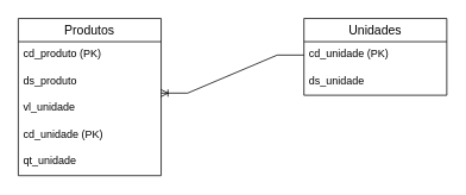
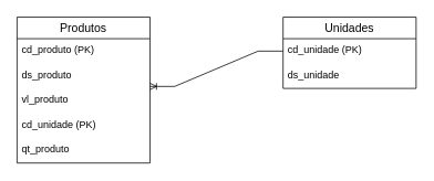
  <mxCell id="0" />
  <mxCell id="1" parent="0" />
  <mxCell id="2" value="Produtos" style="swimlane;fontStyle=0;childLayout=stackLayout;horizontal=1;startSize=26;horizontalStack=0;resizeParent=1;resizeParentMax=0;resizeLast=0;collapsible=1;marginBottom=0;align=center;fontSize=14;" vertex="1" parent="1"><mxGeometry x="20" y="20" width="160" height="176" as="geometry" /></mxCell>
  <mxCell id="3" value="cd_produto (PK)" style="text;strokeColor=none;fillColor=none;spacingLeft=4;spacingRight=4;overflow=hidden;rotatable=0;points=[[0,0.5],[1,0.5]];portConstraint=eastwest;fontSize=12;" vertex="1" parent="2"><mxGeometry y="26" width="160" height="30" as="geometry" /></mxCell>
  <mxCell id="4" value="ds_produto" style="text;strokeColor=none;fillColor=none;spacingLeft=4;spacingRight=4;overflow=hidden;rotatable=0;points=[[0,0.5],[1,0.5]];portConstraint=eastwest;fontSize=12;" vertex="1" parent="2"><mxGeometry y="56" width="160" height="30" as="geometry" /></mxCell>
- <mxCell id="5" value="vl_unidade" style="text;strokeColor=none;fillColor=none;spacingLeft=4;spacingRight=4;overflow=hidden;rotatable=0;points=[[0,0.5],[1,0.5]];portConstraint=eastwest;fontSize=12;" vertex="1" parent="2"><mxGeometry y="86" width="160" height="30" as="geometry" /></mxCell>
+ <mxCell id="5" value="vl_produto" style="text;strokeColor=none;fillColor=none;spacingLeft=4;spacingRight=4;overflow=hidden;rotatable=0;points=[[0,0.5],[1,0.5]];portConstraint=eastwest;fontSize=12;" vertex="1" parent="2"><mxGeometry y="86" width="160" height="30" as="geometry" /></mxCell>
  <mxCell id="6" value="cd_unidade (PK)" style="text;strokeColor=none;fillColor=none;spacingLeft=4;spacingRight=4;overflow=hidden;rotatable=0;points=[[0,0.5],[1,0.5]];portConstraint=eastwest;fontSize=12;" vertex="1" parent="2"><mxGeometry y="116" width="160" height="30" as="geometry" /></mxCell>
- <mxCell id="7" value="qt_unidade" style="text;strokeColor=none;fillColor=none;spacingLeft=4;spacingRight=4;overflow=hidden;rotatable=0;points=[[0,0.5],[1,0.5]];portConstraint=eastwest;fontSize=12;" vertex="1" parent="2"><mxGeometry y="146" width="160" height="30" as="geometry" /></mxCell>
+ <mxCell id="7" value="qt_produto" style="text;strokeColor=none;fillColor=none;spacingLeft=4;spacingRight=4;overflow=hidden;rotatable=0;points=[[0,0.5],[1,0.5]];portConstraint=eastwest;fontSize=12;" vertex="1" parent="2"><mxGeometry y="146" width="160" height="30" as="geometry" /></mxCell>
  <mxCell id="8" value="Unidades" style="swimlane;fontStyle=0;childLayout=stackLayout;horizontal=1;startSize=26;horizontalStack=0;resizeParent=1;resizeParentMax=0;resizeLast=0;collapsible=1;marginBottom=0;align=center;fontSize=14;" vertex="1" parent="1"><mxGeometry x="340" y="20" width="160" height="86" as="geometry" /></mxCell>
  <mxCell id="9" value="cd_unidade (PK)" style="text;strokeColor=none;fillColor=none;spacingLeft=4;spacingRight=4;overflow=hidden;rotatable=0;points=[[0,0.5],[1,0.5]];portConstraint=eastwest;fontSize=12;" vertex="1" parent="8"><mxGeometry y="26" width="160" height="30" as="geometry" /></mxCell>
  <mxCell id="10" value="ds_unidade" style="text;strokeColor=none;fillColor=none;spacingLeft=4;spacingRight=4;overflow=hidden;rotatable=0;points=[[0,0.5],[1,0.5]];portConstraint=eastwest;fontSize=12;" vertex="1" parent="8"><mxGeometry y="56" width="160" height="30" as="geometry" /></mxCell>
  <mxCell id="11" value="" style="edgeStyle=entityRelationEdgeStyle;fontSize=12;html=1;endArrow=ERoneToMany;rounded=0;entryX=0.998;entryY=-0.08;entryDx=0;entryDy=0;entryPerimeter=0;exitX=0;exitY=0.5;exitDx=0;exitDy=0;" edge="1" parent="1" source="9" target="5"><mxGeometry width="100" height="100" relative="1" as="geometry"><mxPoint x="150" y="201" as="sourcePoint" /><mxPoint x="210" y="340" as="targetPoint" /></mxGeometry></mxCell>
